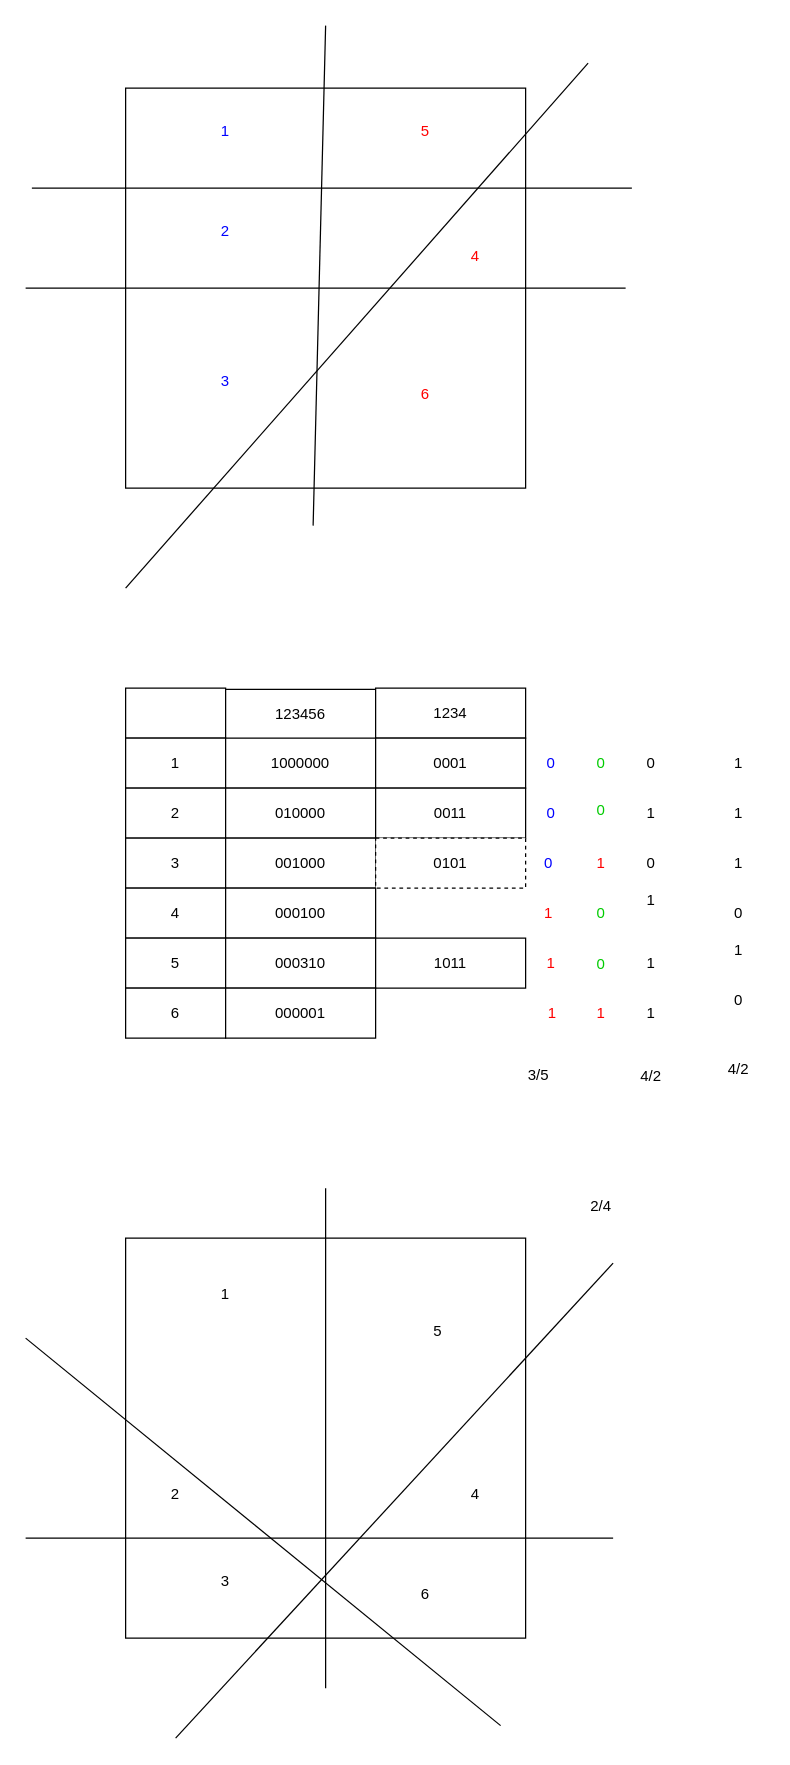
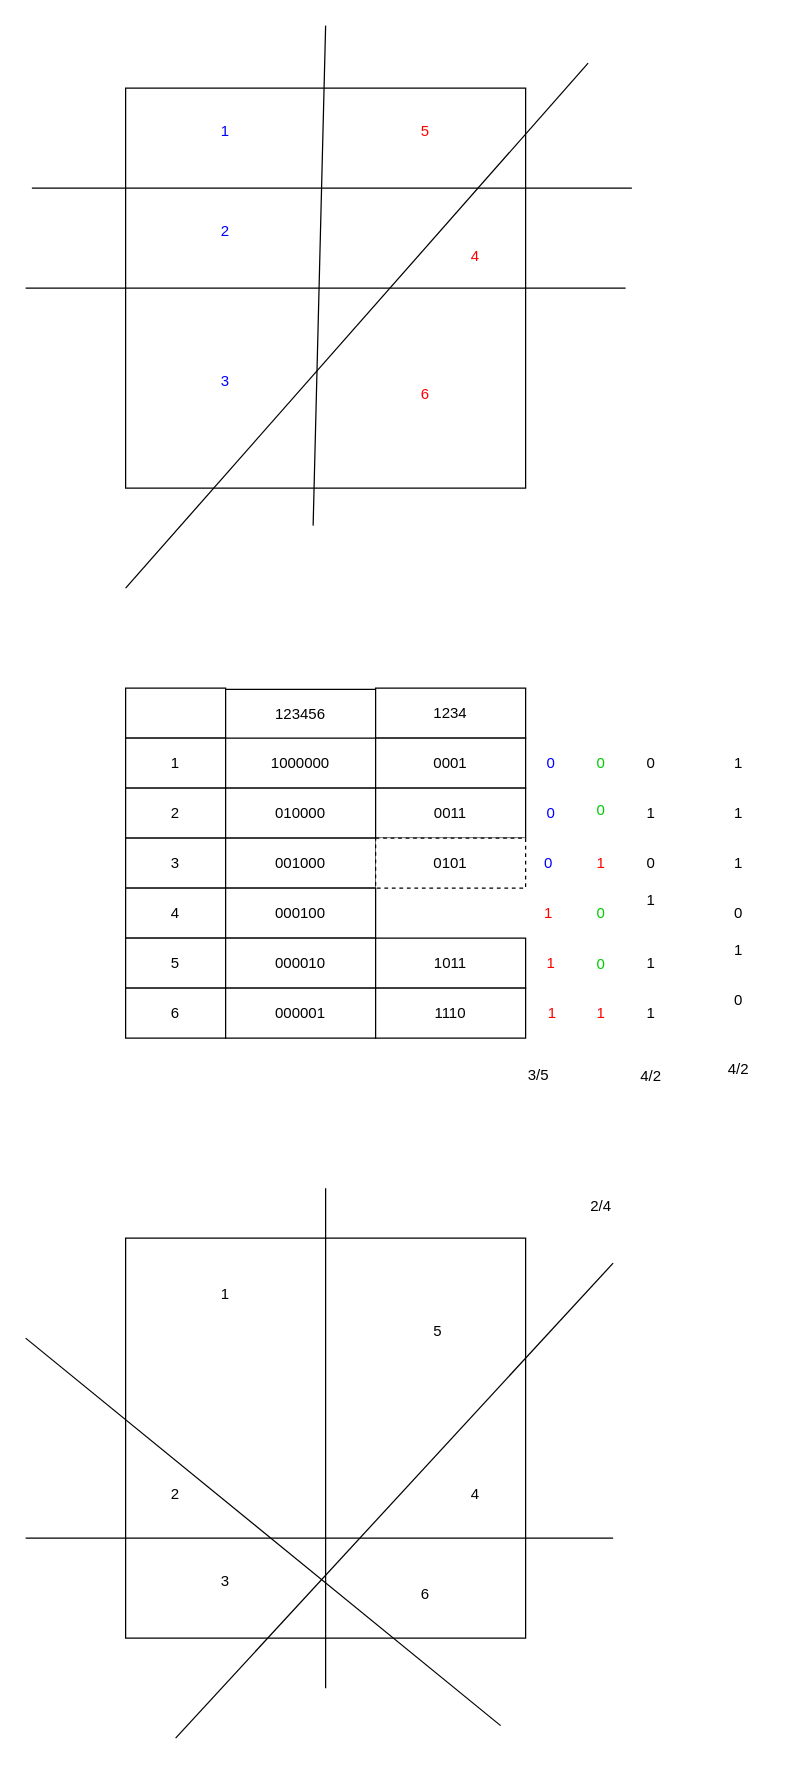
  <mxCell id="0" />
  <mxCell id="1" parent="0" />
  <mxCell id="2" value="" style="whiteSpace=wrap;html=1;aspect=fixed;" vertex="1" parent="1"><mxGeometry x="100" y="70" width="320" height="320" as="geometry" /></mxCell>
  <mxCell id="3" value="" style="rounded=0;whiteSpace=wrap;html=1;" vertex="1" parent="1"><mxGeometry x="100" y="550" width="80" height="40" as="geometry" /></mxCell>
  <mxCell id="4" value="123456" style="rounded=0;whiteSpace=wrap;html=1;" vertex="1" parent="1"><mxGeometry x="180" y="551" width="120" height="40" as="geometry" /></mxCell>
  <mxCell id="5" value="1234" style="rounded=0;whiteSpace=wrap;html=1;" vertex="1" parent="1"><mxGeometry x="300" y="550" width="120" height="40" as="geometry" /></mxCell>
  <mxCell id="6" value="1" style="rounded=0;whiteSpace=wrap;html=1;" vertex="1" parent="1"><mxGeometry x="100" y="590" width="80" height="40" as="geometry" /></mxCell>
  <mxCell id="7" value="1000000" style="rounded=0;whiteSpace=wrap;html=1;" vertex="1" parent="1"><mxGeometry x="180" y="590" width="120" height="40" as="geometry" /></mxCell>
  <mxCell id="8" value="0001" style="rounded=0;whiteSpace=wrap;html=1;" vertex="1" parent="1"><mxGeometry x="300" y="590" width="120" height="40" as="geometry" /></mxCell>
  <mxCell id="9" value="2" style="rounded=0;whiteSpace=wrap;html=1;" vertex="1" parent="1"><mxGeometry x="100" y="630" width="80" height="40" as="geometry" /></mxCell>
  <mxCell id="10" value="010000" style="rounded=0;whiteSpace=wrap;html=1;" vertex="1" parent="1"><mxGeometry x="180" y="630" width="120" height="40" as="geometry" /></mxCell>
  <mxCell id="11" value="0011" style="rounded=0;whiteSpace=wrap;html=1;" vertex="1" parent="1"><mxGeometry x="300" y="630" width="120" height="40" as="geometry" /></mxCell>
  <mxCell id="12" value="3" style="rounded=0;whiteSpace=wrap;html=1;" vertex="1" parent="1"><mxGeometry x="100" y="670" width="80" height="40" as="geometry" /></mxCell>
  <mxCell id="13" value="001000" style="rounded=0;whiteSpace=wrap;html=1;" vertex="1" parent="1"><mxGeometry x="180" y="670" width="120" height="40" as="geometry" /></mxCell>
  <mxCell id="14" value="0101" style="rounded=0;whiteSpace=wrap;html=1;dashed=1;" vertex="1" parent="1"><mxGeometry x="300" y="670" width="120" height="40" as="geometry" /></mxCell>
  <mxCell id="15" value="4" style="rounded=0;whiteSpace=wrap;html=1;" vertex="1" parent="1"><mxGeometry x="100" y="710" width="80" height="40" as="geometry" /></mxCell>
  <mxCell id="16" value="000100" style="rounded=0;whiteSpace=wrap;html=1;" vertex="1" parent="1"><mxGeometry x="180" y="710" width="120" height="40" as="geometry" /></mxCell>
  <mxCell id="17" value="5" style="rounded=0;whiteSpace=wrap;html=1;" vertex="1" parent="1"><mxGeometry x="100" y="750" width="80" height="40" as="geometry" /></mxCell>
- <mxCell id="18" value="000310" style="rounded=0;whiteSpace=wrap;html=1;" vertex="1" parent="1"><mxGeometry x="180" y="750" width="120" height="40" as="geometry" /></mxCell>
+ <mxCell id="18" value="000010" style="rounded=0;whiteSpace=wrap;html=1;" vertex="1" parent="1"><mxGeometry x="180" y="750" width="120" height="40" as="geometry" /></mxCell>
  <mxCell id="19" value="1011" style="rounded=0;whiteSpace=wrap;html=1;" vertex="1" parent="1"><mxGeometry x="300" y="750" width="120" height="40" as="geometry" /></mxCell>
  <mxCell id="20" value="6" style="rounded=0;whiteSpace=wrap;html=1;" vertex="1" parent="1"><mxGeometry x="100" y="790" width="80" height="40" as="geometry" /></mxCell>
  <mxCell id="21" value="000001" style="rounded=0;whiteSpace=wrap;html=1;" vertex="1" parent="1"><mxGeometry x="180" y="790" width="120" height="40" as="geometry" /></mxCell>
+ <mxCell id="22" value="1110" style="rounded=0;whiteSpace=wrap;html=1;" vertex="1" parent="1"><mxGeometry x="300" y="790" width="120" height="40" as="geometry" /></mxCell>
  <mxCell id="23" value="&lt;font color=&quot;#0000ff&quot;&gt;0&lt;/font&gt;" style="text;html=1;align=center;verticalAlign=middle;resizable=0;points=[];autosize=1;strokeColor=none;fillColor=none;" vertex="1" parent="1"><mxGeometry x="425" y="595" width="30" height="30" as="geometry" /></mxCell>
  <mxCell id="24" value="&lt;font color=&quot;#0000ff&quot;&gt;0&lt;/font&gt;" style="text;html=1;align=center;verticalAlign=middle;resizable=0;points=[];autosize=1;strokeColor=none;fillColor=none;" vertex="1" parent="1"><mxGeometry x="425" y="635" width="30" height="30" as="geometry" /></mxCell>
  <mxCell id="25" value="&lt;font color=&quot;#0000ff&quot;&gt;0&lt;/font&gt;" style="text;html=1;align=center;verticalAlign=middle;resizable=0;points=[];autosize=1;strokeColor=none;fillColor=none;" vertex="1" parent="1"><mxGeometry x="423" y="675" width="30" height="30" as="geometry" /></mxCell>
  <mxCell id="26" value="&lt;font color=&quot;#ff0000&quot;&gt;1&lt;/font&gt;" style="text;html=1;align=center;verticalAlign=middle;resizable=0;points=[];autosize=1;strokeColor=none;fillColor=none;" vertex="1" parent="1"><mxGeometry x="423" y="715" width="30" height="30" as="geometry" /></mxCell>
  <mxCell id="27" value="&lt;font color=&quot;#ff0000&quot;&gt;1&lt;/font&gt;" style="text;html=1;align=center;verticalAlign=middle;resizable=0;points=[];autosize=1;strokeColor=none;fillColor=none;" vertex="1" parent="1"><mxGeometry x="425" y="755" width="30" height="30" as="geometry" /></mxCell>
  <mxCell id="28" value="&lt;font color=&quot;#ff0000&quot;&gt;1&lt;/font&gt;" style="text;html=1;align=center;verticalAlign=middle;resizable=0;points=[];autosize=1;strokeColor=none;fillColor=none;" vertex="1" parent="1"><mxGeometry x="426" y="795" width="30" height="30" as="geometry" /></mxCell>
  <mxCell id="29" value="" style="endArrow=none;html=1;rounded=0;fontColor=#0000FF;" edge="1" parent="1"><mxGeometry width="50" height="50" relative="1" as="geometry"><mxPoint x="20" y="230" as="sourcePoint" /><mxPoint x="500" y="230" as="targetPoint" /></mxGeometry></mxCell>
  <mxCell id="30" value="1" style="text;html=1;strokeColor=none;fillColor=none;align=center;verticalAlign=middle;whiteSpace=wrap;rounded=0;fontColor=#0000FF;" vertex="1" parent="1"><mxGeometry x="150" y="90" width="60" height="30" as="geometry" /></mxCell>
  <mxCell id="31" value="2" style="text;html=1;strokeColor=none;fillColor=none;align=center;verticalAlign=middle;whiteSpace=wrap;rounded=0;fontColor=#0000FF;" vertex="1" parent="1"><mxGeometry x="150" y="170" width="60" height="30" as="geometry" /></mxCell>
  <mxCell id="32" value="3" style="text;html=1;strokeColor=none;fillColor=none;align=center;verticalAlign=middle;whiteSpace=wrap;rounded=0;fontColor=#0000FF;" vertex="1" parent="1"><mxGeometry x="150" y="290" width="60" height="30" as="geometry" /></mxCell>
  <mxCell id="33" value="&lt;font color=&quot;#ff0000&quot;&gt;4&lt;/font&gt;" style="text;html=1;strokeColor=none;fillColor=none;align=center;verticalAlign=middle;whiteSpace=wrap;rounded=0;fontColor=#0000FF;" vertex="1" parent="1"><mxGeometry x="350" y="190" width="60" height="30" as="geometry" /></mxCell>
  <mxCell id="34" value="5" style="text;html=1;strokeColor=none;fillColor=none;align=center;verticalAlign=middle;whiteSpace=wrap;rounded=0;fontColor=#FF0000;" vertex="1" parent="1"><mxGeometry x="310" y="90" width="60" height="30" as="geometry" /></mxCell>
  <mxCell id="35" value="6" style="text;html=1;strokeColor=none;fillColor=none;align=center;verticalAlign=middle;whiteSpace=wrap;rounded=0;fontColor=#FF0000;" vertex="1" parent="1"><mxGeometry x="310" y="300" width="60" height="30" as="geometry" /></mxCell>
  <mxCell id="36" value="&lt;font color=&quot;#00cc00&quot;&gt;0&lt;/font&gt;" style="text;html=1;align=center;verticalAlign=middle;resizable=0;points=[];autosize=1;strokeColor=none;fillColor=none;fontColor=#FF0000;" vertex="1" parent="1"><mxGeometry x="465" y="595" width="30" height="30" as="geometry" /></mxCell>
  <mxCell id="37" value="&lt;font color=&quot;#00cc00&quot;&gt;0&lt;/font&gt;" style="text;html=1;align=center;verticalAlign=middle;resizable=0;points=[];autosize=1;strokeColor=none;fillColor=none;fontColor=#0000FF;" vertex="1" parent="1"><mxGeometry x="465" y="633" width="30" height="30" as="geometry" /></mxCell>
  <mxCell id="38" value="&lt;font color=&quot;#ff0000&quot;&gt;1&lt;/font&gt;" style="text;html=1;align=center;verticalAlign=middle;resizable=0;points=[];autosize=1;strokeColor=none;fillColor=none;fontColor=#0000FF;" vertex="1" parent="1"><mxGeometry x="465" y="675" width="30" height="30" as="geometry" /></mxCell>
  <mxCell id="39" value="&lt;font color=&quot;#00cc00&quot;&gt;0&lt;/font&gt;" style="text;html=1;align=center;verticalAlign=middle;resizable=0;points=[];autosize=1;strokeColor=none;fillColor=none;fontColor=#0000FF;" vertex="1" parent="1"><mxGeometry x="465" y="715" width="30" height="30" as="geometry" /></mxCell>
  <mxCell id="40" value="&lt;font color=&quot;#00cc00&quot;&gt;0&lt;/font&gt;" style="text;html=1;align=center;verticalAlign=middle;resizable=0;points=[];autosize=1;strokeColor=none;fillColor=none;fontColor=#FF0000;" vertex="1" parent="1"><mxGeometry x="465" y="756" width="30" height="30" as="geometry" /></mxCell>
  <mxCell id="41" value="&lt;font color=&quot;#ff0000&quot;&gt;1&lt;/font&gt;" style="text;html=1;align=center;verticalAlign=middle;resizable=0;points=[];autosize=1;strokeColor=none;fillColor=none;fontColor=#0000FF;" vertex="1" parent="1"><mxGeometry x="465" y="795" width="30" height="30" as="geometry" /></mxCell>
  <mxCell id="42" value="" style="endArrow=none;html=1;rounded=0;fontColor=#00CC00;" edge="1" parent="1"><mxGeometry width="50" height="50" relative="1" as="geometry"><mxPoint x="260" y="20" as="sourcePoint" /><mxPoint x="250" y="420" as="targetPoint" /></mxGeometry></mxCell>
  <mxCell id="43" value="&lt;font color=&quot;#000000&quot;&gt;0&lt;/font&gt;" style="text;html=1;align=center;verticalAlign=middle;resizable=0;points=[];autosize=1;strokeColor=none;fillColor=none;fontColor=#00CC00;" vertex="1" parent="1"><mxGeometry x="505" y="595" width="30" height="30" as="geometry" /></mxCell>
  <mxCell id="44" value="1" style="text;html=1;align=center;verticalAlign=middle;resizable=0;points=[];autosize=1;strokeColor=none;fillColor=none;fontColor=#000000;" vertex="1" parent="1"><mxGeometry x="505" y="635" width="30" height="30" as="geometry" /></mxCell>
  <mxCell id="45" value="0" style="text;html=1;align=center;verticalAlign=middle;resizable=0;points=[];autosize=1;strokeColor=none;fillColor=none;fontColor=#000000;" vertex="1" parent="1"><mxGeometry x="505" y="675" width="30" height="30" as="geometry" /></mxCell>
  <mxCell id="46" value="1" style="text;html=1;align=center;verticalAlign=middle;resizable=0;points=[];autosize=1;strokeColor=none;fillColor=none;fontColor=#000000;" vertex="1" parent="1"><mxGeometry x="505" y="705" width="30" height="30" as="geometry" /></mxCell>
  <mxCell id="47" value="1" style="text;html=1;align=center;verticalAlign=middle;resizable=0;points=[];autosize=1;strokeColor=none;fillColor=none;fontColor=#000000;" vertex="1" parent="1"><mxGeometry x="505" y="755" width="30" height="30" as="geometry" /></mxCell>
  <mxCell id="48" value="1" style="text;html=1;align=center;verticalAlign=middle;resizable=0;points=[];autosize=1;strokeColor=none;fillColor=none;fontColor=#000000;" vertex="1" parent="1"><mxGeometry x="505" y="795" width="30" height="30" as="geometry" /></mxCell>
  <mxCell id="49" value="" style="endArrow=none;html=1;rounded=0;fontColor=#000000;" edge="1" parent="1"><mxGeometry width="50" height="50" relative="1" as="geometry"><mxPoint x="25" y="150" as="sourcePoint" /><mxPoint x="505" y="150" as="targetPoint" /></mxGeometry></mxCell>
  <mxCell id="50" value="1" style="text;html=1;align=center;verticalAlign=middle;resizable=0;points=[];autosize=1;strokeColor=none;fillColor=none;fontColor=#000000;" vertex="1" parent="1"><mxGeometry x="575" y="595" width="30" height="30" as="geometry" /></mxCell>
  <mxCell id="51" value="1" style="text;html=1;align=center;verticalAlign=middle;resizable=0;points=[];autosize=1;strokeColor=none;fillColor=none;fontColor=#000000;" vertex="1" parent="1"><mxGeometry x="575" y="635" width="30" height="30" as="geometry" /></mxCell>
  <mxCell id="52" value="1" style="text;html=1;align=center;verticalAlign=middle;resizable=0;points=[];autosize=1;strokeColor=none;fillColor=none;fontColor=#000000;" vertex="1" parent="1"><mxGeometry x="575" y="675" width="30" height="30" as="geometry" /></mxCell>
  <mxCell id="53" value="0" style="text;html=1;align=center;verticalAlign=middle;resizable=0;points=[];autosize=1;strokeColor=none;fillColor=none;fontColor=#000000;" vertex="1" parent="1"><mxGeometry x="575" y="715" width="30" height="30" as="geometry" /></mxCell>
  <mxCell id="54" value="1" style="text;html=1;align=center;verticalAlign=middle;resizable=0;points=[];autosize=1;strokeColor=none;fillColor=none;fontColor=#000000;" vertex="1" parent="1"><mxGeometry x="575" y="745" width="30" height="30" as="geometry" /></mxCell>
  <mxCell id="55" value="0" style="text;html=1;align=center;verticalAlign=middle;resizable=0;points=[];autosize=1;strokeColor=none;fillColor=none;fontColor=#000000;" vertex="1" parent="1"><mxGeometry x="575" y="785" width="30" height="30" as="geometry" /></mxCell>
  <mxCell id="56" value="" style="endArrow=none;html=1;rounded=0;fontColor=#000000;" edge="1" parent="1"><mxGeometry width="50" height="50" relative="1" as="geometry"><mxPoint x="100" y="470" as="sourcePoint" /><mxPoint x="470" y="50" as="targetPoint" /></mxGeometry></mxCell>
  <mxCell id="57" value="3/5" style="text;html=1;align=center;verticalAlign=middle;resizable=0;points=[];autosize=1;strokeColor=none;fillColor=none;fontColor=#000000;" vertex="1" parent="1"><mxGeometry x="410" y="845" width="40" height="30" as="geometry" /></mxCell>
  <mxCell id="58" value="2/4" style="text;html=1;align=center;verticalAlign=middle;resizable=0;points=[];autosize=1;strokeColor=none;fillColor=none;fontColor=#000000;" vertex="1" parent="1"><mxGeometry x="460" y="950" width="40" height="30" as="geometry" /></mxCell>
  <mxCell id="59" value="4/2" style="text;html=1;align=center;verticalAlign=middle;resizable=0;points=[];autosize=1;strokeColor=none;fillColor=none;fontColor=#000000;" vertex="1" parent="1"><mxGeometry x="500" y="846" width="40" height="30" as="geometry" /></mxCell>
  <mxCell id="60" value="4/2" style="text;html=1;align=center;verticalAlign=middle;resizable=0;points=[];autosize=1;strokeColor=none;fillColor=none;fontColor=#000000;" vertex="1" parent="1"><mxGeometry x="570" y="840" width="40" height="30" as="geometry" /></mxCell>
  <mxCell id="61" value="" style="whiteSpace=wrap;html=1;aspect=fixed;fontColor=#000000;" vertex="1" parent="1"><mxGeometry x="100" y="990" width="320" height="320" as="geometry" /></mxCell>
  <mxCell id="62" value="" style="endArrow=none;html=1;rounded=0;fontColor=#000000;" edge="1" parent="1"><mxGeometry width="50" height="50" relative="1" as="geometry"><mxPoint x="20" y="1230" as="sourcePoint" /><mxPoint x="490" y="1230" as="targetPoint" /></mxGeometry></mxCell>
  <mxCell id="63" value="" style="endArrow=none;html=1;rounded=0;fontColor=#000000;" edge="1" parent="1"><mxGeometry width="50" height="50" relative="1" as="geometry"><mxPoint x="260" y="950" as="sourcePoint" /><mxPoint x="260" y="1350" as="targetPoint" /></mxGeometry></mxCell>
  <mxCell id="64" value="1" style="text;html=1;strokeColor=none;fillColor=none;align=center;verticalAlign=middle;whiteSpace=wrap;rounded=0;fontColor=#000000;" vertex="1" parent="1"><mxGeometry x="150" y="1020" width="60" height="30" as="geometry" /></mxCell>
  <mxCell id="65" value="2" style="text;html=1;strokeColor=none;fillColor=none;align=center;verticalAlign=middle;whiteSpace=wrap;rounded=0;fontColor=#000000;" vertex="1" parent="1"><mxGeometry x="110" y="1180" width="60" height="30" as="geometry" /></mxCell>
  <mxCell id="66" value="3" style="text;html=1;strokeColor=none;fillColor=none;align=center;verticalAlign=middle;whiteSpace=wrap;rounded=0;fontColor=#000000;" vertex="1" parent="1"><mxGeometry x="150" y="1250" width="60" height="30" as="geometry" /></mxCell>
  <mxCell id="67" value="4" style="text;html=1;strokeColor=none;fillColor=none;align=center;verticalAlign=middle;whiteSpace=wrap;rounded=0;fontColor=#000000;" vertex="1" parent="1"><mxGeometry x="350" y="1180" width="60" height="30" as="geometry" /></mxCell>
  <mxCell id="68" value="5" style="text;html=1;strokeColor=none;fillColor=none;align=center;verticalAlign=middle;whiteSpace=wrap;rounded=0;fontColor=#000000;" vertex="1" parent="1"><mxGeometry x="320" y="1050" width="60" height="30" as="geometry" /></mxCell>
  <mxCell id="69" value="6" style="text;html=1;strokeColor=none;fillColor=none;align=center;verticalAlign=middle;whiteSpace=wrap;rounded=0;fontColor=#000000;" vertex="1" parent="1"><mxGeometry x="310" y="1260" width="60" height="30" as="geometry" /></mxCell>
  <mxCell id="70" value="" style="endArrow=none;html=1;rounded=0;fontColor=#000000;" edge="1" parent="1"><mxGeometry width="50" height="50" relative="1" as="geometry"><mxPoint x="20" y="1070" as="sourcePoint" /><mxPoint x="400" y="1380" as="targetPoint" /></mxGeometry></mxCell>
  <mxCell id="71" value="" style="endArrow=none;html=1;rounded=0;fontColor=#000000;" edge="1" parent="1"><mxGeometry width="50" height="50" relative="1" as="geometry"><mxPoint x="140" y="1390" as="sourcePoint" /><mxPoint x="490" y="1010" as="targetPoint" /></mxGeometry></mxCell>
